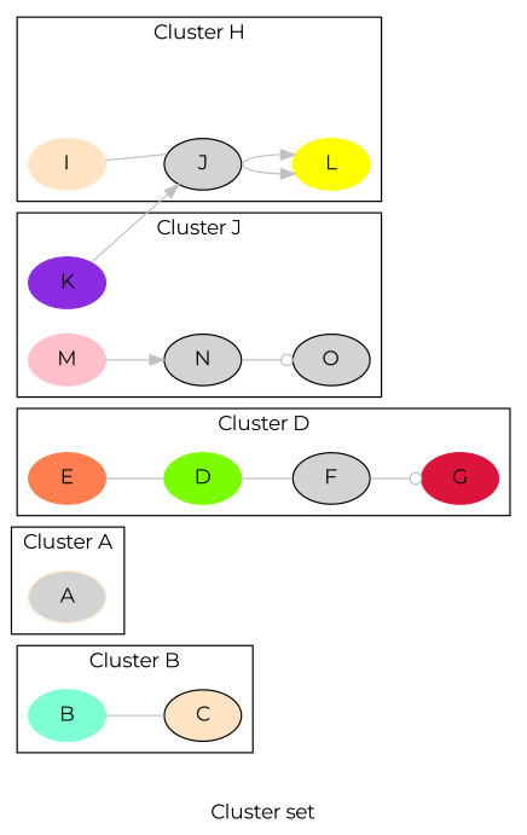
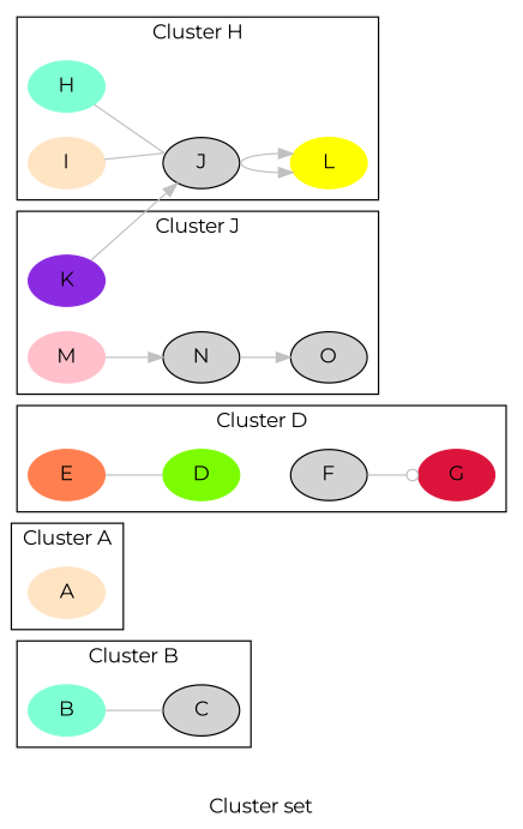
  digraph {
    fontname=Montserrat
    label="Cluster set"
    rankdir=LR
    node [fontname=Montserrat shape=oval style=filled]
    edge [arrowhead=none color=grey fontname=Montserrat]
    B [color=aquamarine]
-   C [fillcolor=bisque]
-   A [color=bisque fillcolor=lightgrey]
+   C
+   A [color=bisque]
    D [color=lawngreen]
    F
    G [color=crimson]
    E [color=coral]
+   H [color=aquamarine]
    J
    L [color=yellow]
    I [color=bisque]
    K [color=blueviolet]
    M [color=pink]
    N
    O
    subgraph cluster_1 {
      label="Cluster B"
      B
      C
    }
    subgraph cluster_2 {
      label="Cluster A"
      A
    }
    subgraph cluster_3 {
      label="Cluster D"
      D
      F
      G
      E
    }
    subgraph cluster_4 {
      label="Cluster H"
+     H
      J
      L
      I
    }
    subgraph cluster_5 {
      label="Cluster J"
      K
      M
      N
      O
    }
    B -> C [samehead=1]
-   D -> F [samehead=1]
    F -> G [arrowhead=odot sametail=1]
    E -> D [samehead=1]
+   H -> J [samehead=1]
    J -> L [sametail=1 arrowhead=""]
    J -> L [sametail=1 arrowhead=""]
    I -> J [samehead=1]
    K -> J [sametail=1 arrowhead=""]
    M -> N [arrowhead=normal]
-   N -> O [arrowhead=odot]
+   N -> O [arrowhead=normal]
  }
